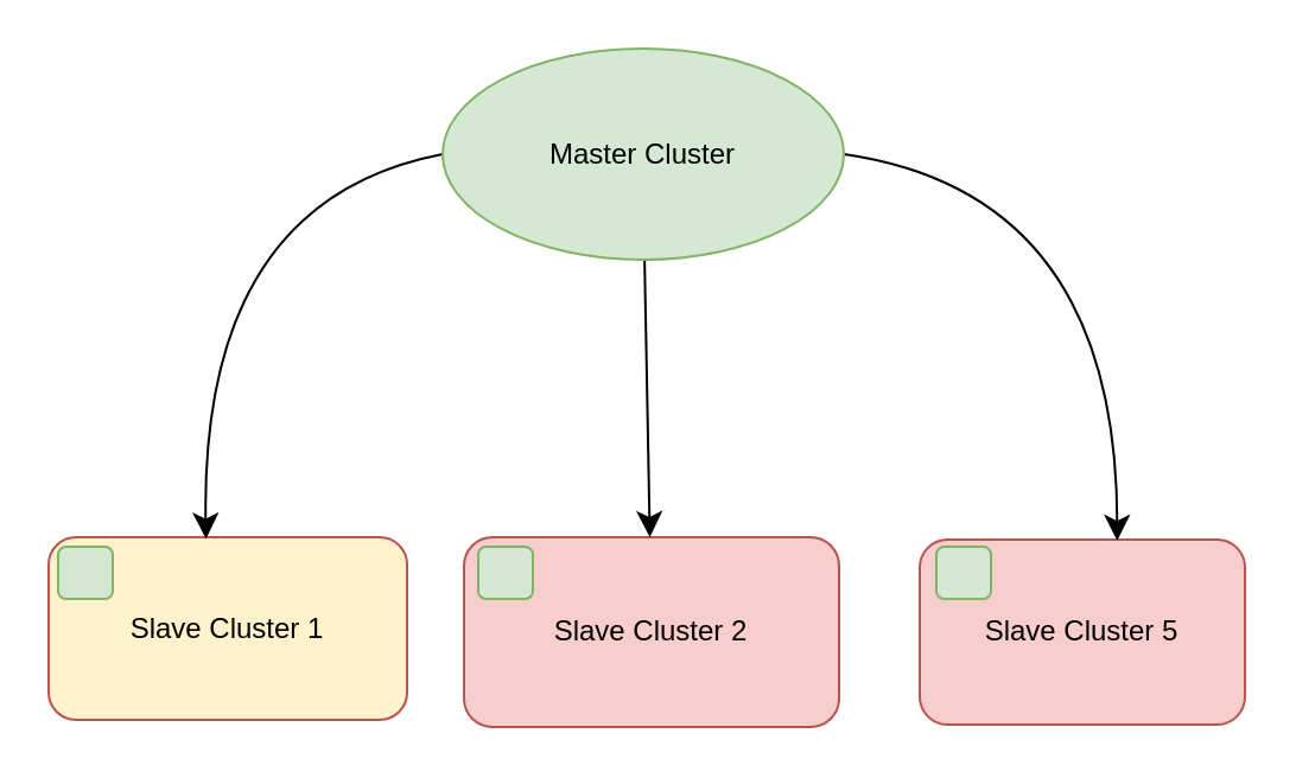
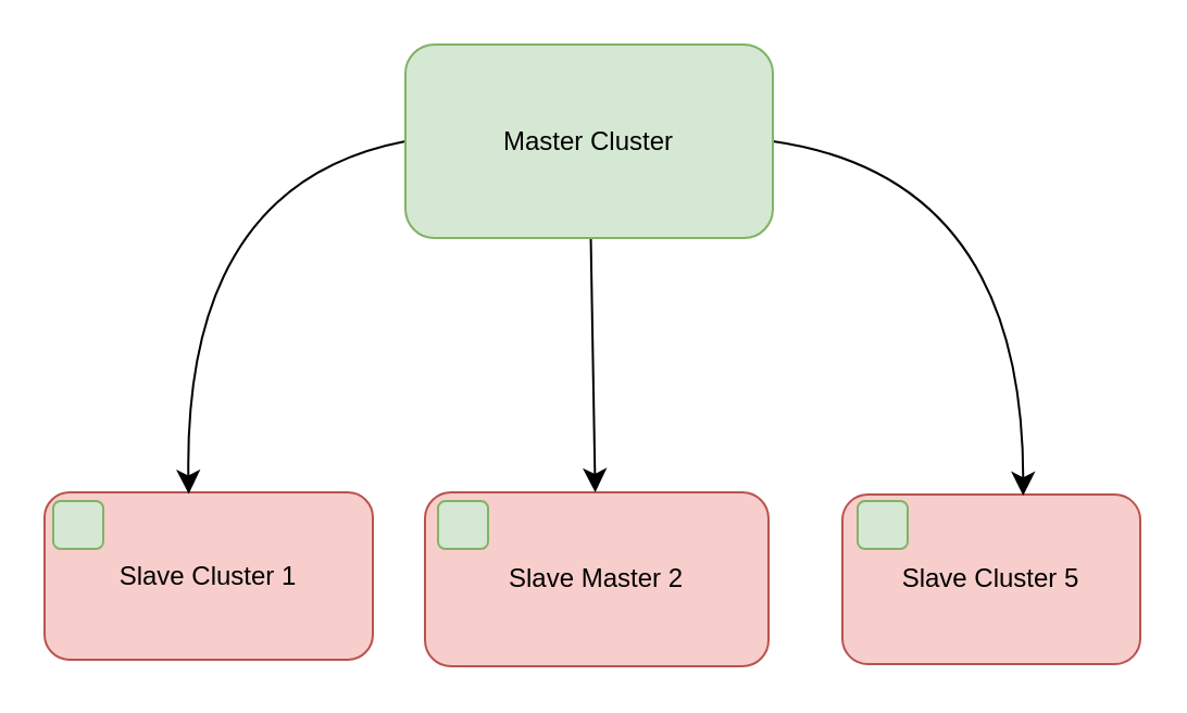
  <mxCell id="0" />
  <mxCell id="1" parent="0" />
- <mxCell id="2" value="Slave Cluster 1" style="rounded=1;whiteSpace=wrap;html=1;fillColor=#fff2cc;strokeColor=#b85450;" parent="1" vertex="1"><mxGeometry x="20" y="226" width="151" height="77" as="geometry" /></mxCell>
- <mxCell id="3" value="Slave Cluster 2" style="rounded=1;whiteSpace=wrap;html=1;fillColor=#f8cecc;strokeColor=#b85450;" parent="1" vertex="1"><mxGeometry x="195" y="226" width="158" height="80" as="geometry" /></mxCell>
+ <mxCell id="2" value="Slave Cluster 1" style="rounded=1;whiteSpace=wrap;html=1;fillColor=#f8cecc;strokeColor=#b85450;" parent="1" vertex="1"><mxGeometry x="20" y="226" width="151" height="77" as="geometry" /></mxCell>
+ <mxCell id="3" value="Slave Master 2" style="rounded=1;whiteSpace=wrap;html=1;fillColor=#f8cecc;strokeColor=#b85450;" parent="1" vertex="1"><mxGeometry x="195" y="226" width="158" height="80" as="geometry" /></mxCell>
  <mxCell id="4" value="Slave Cluster 5" style="rounded=1;whiteSpace=wrap;html=1;fillColor=#f8cecc;strokeColor=#b85450;" parent="1" vertex="1"><mxGeometry x="387" y="227" width="137" height="78" as="geometry" /></mxCell>
  <mxCell id="5" style="edgeStyle=none;curved=1;rounded=0;orthogonalLoop=1;jettySize=auto;html=1;entryX=0.439;entryY=0.009;entryDx=0;entryDy=0;fontSize=12;startSize=8;endSize=8;exitX=0;exitY=0.5;exitDx=0;exitDy=0;entryPerimeter=0;" parent="1" source="8" target="2" edge="1"><mxGeometry relative="1" as="geometry"><mxPoint x="185" y="84" as="sourcePoint" /><Array as="points"><mxPoint x="84" y="84" /></Array></mxGeometry></mxCell>
  <mxCell id="6" style="edgeStyle=none;curved=1;rounded=0;orthogonalLoop=1;jettySize=auto;html=1;fontSize=12;startSize=8;endSize=8;" parent="1" source="8" target="3" edge="1"><mxGeometry relative="1" as="geometry" /></mxCell>
  <mxCell id="7" style="edgeStyle=none;curved=1;rounded=0;orthogonalLoop=1;jettySize=auto;html=1;fontSize=12;startSize=8;endSize=8;exitX=1;exitY=0.5;exitDx=0;exitDy=0;entryX=0.607;entryY=0.007;entryDx=0;entryDy=0;entryPerimeter=0;" parent="1" source="8" target="4" edge="1"><mxGeometry relative="1" as="geometry"><mxPoint x="465" y="229" as="targetPoint" /><Array as="points"><mxPoint x="470" y="81" /></Array></mxGeometry></mxCell>
- <mxCell id="8" value="Master Cluster" style="ellipse;whiteSpace=wrap;html=1;fillColor=#d5e8d4;strokeColor=#82b366;" parent="1" vertex="1"><mxGeometry x="186" y="20" width="169" height="89" as="geometry" /></mxCell>
+ <mxCell id="8" value="Master Cluster" style="rounded=1;whiteSpace=wrap;html=1;fillColor=#d5e8d4;strokeColor=#82b366;" parent="1" vertex="1"><mxGeometry x="186" y="20" width="169" height="89" as="geometry" /></mxCell>
  <mxCell id="9" value="" style="rounded=1;whiteSpace=wrap;html=1;fillColor=#d5e8d4;strokeColor=#82b366;" parent="1" vertex="1"><mxGeometry x="24" y="230" width="23" height="22" as="geometry" /></mxCell>
  <mxCell id="10" value="" style="rounded=1;whiteSpace=wrap;html=1;fillColor=#d5e8d4;strokeColor=#82b366;" parent="1" vertex="1"><mxGeometry x="201" y="230" width="23" height="22" as="geometry" /></mxCell>
  <mxCell id="11" value="" style="rounded=1;whiteSpace=wrap;html=1;fillColor=#d5e8d4;strokeColor=#82b366;" parent="1" vertex="1"><mxGeometry x="394" y="230" width="23" height="22" as="geometry" /></mxCell>
